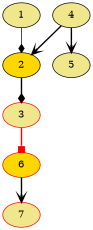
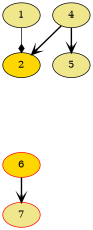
  digraph {
    node [fillcolor=khaki style=filled]
    edge [arrowhead=vee style=bold]
    2 [fillcolor=gold]
    1
-   3 [color=red]
    6 [color=red fillcolor=gold]
    7 [color=red]
    4
    5
-   2 -> 3 [arrowhead=diamond]
    1 -> 2 [arrowhead=diamond style=solid]
-   3 -> 6 [arrowhead=box color=red]
    6 -> 7 [color=black]
    4 -> 2
    4 -> 5
  }
